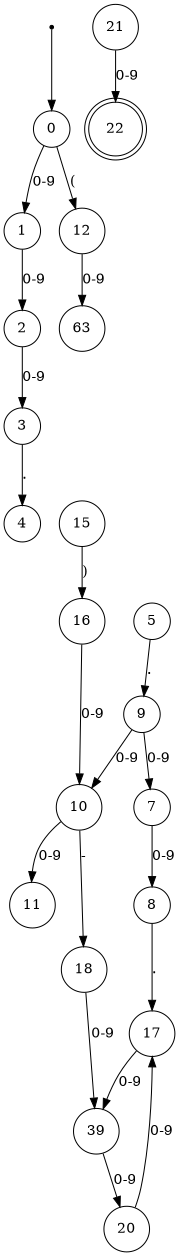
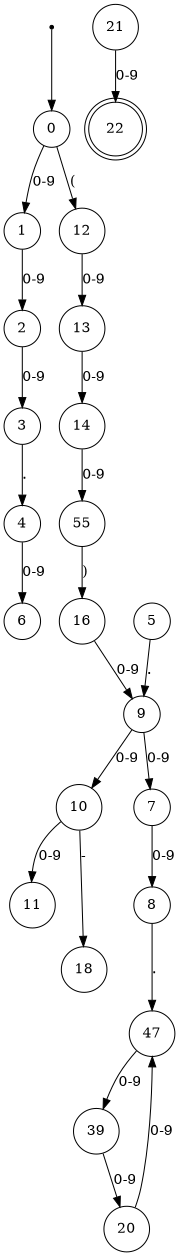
  digraph {
    rankdir=TB
    node [shape=circle]
    x [shape=point]
    0
    1
    12
    22 [shape=doublecircle]
    2
-   13 [label=63]
+   13
    3
    4
+   6
    5
    9
-   15
+   14
+   15 [label=55]
    16
    7
    10
    8
-   17
+   17 [label=47]
    n20 [label=39]
    11
    18
    20
    21
    x -> 0
    0 -> 1 [label="0-9"]
    0 -> 12 [label="("]
    1 -> 2 [label="0-9"]
    12 -> 13 [label="0-9"]
    2 -> 3 [label="0-9"]
+   13 -> 14 [label="0-9"]
    3 -> 4 [label="."]
+   4 -> 6 [label="0-9"]
    5 -> 9 [label="."]
    9 -> 7 [label="0-9"]
    9 -> 10 [label="0-9"]
+   14 -> 15 [label="0-9"]
    15 -> 16 [label=")"]
-   16 -> 10 [label="0-9"]
+   16 -> 9 [label="0-9"]
    7 -> 8 [label="0-9"]
    10 -> 11 [label="0-9"]
    10 -> 18 [label="-"]
    8 -> 17 [label="."]
    17 -> n20 [label="0-9"]
    n20 -> 20 [label="0-9"]
-   18 -> n20 [label="0-9"]
    20 -> 17 [label="0-9"]
    21 -> 22 [label="0-9"]
  }
